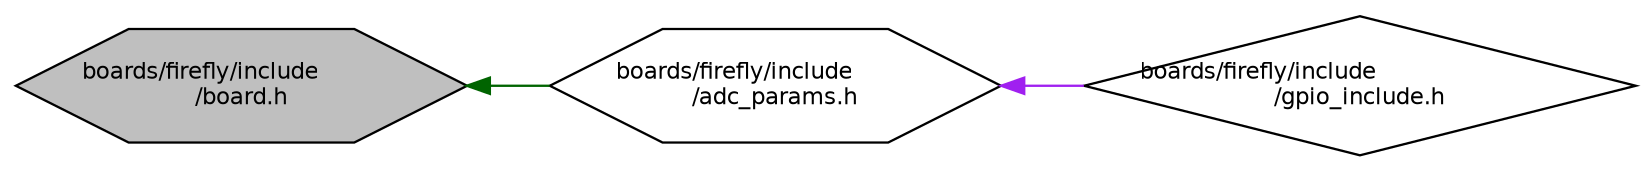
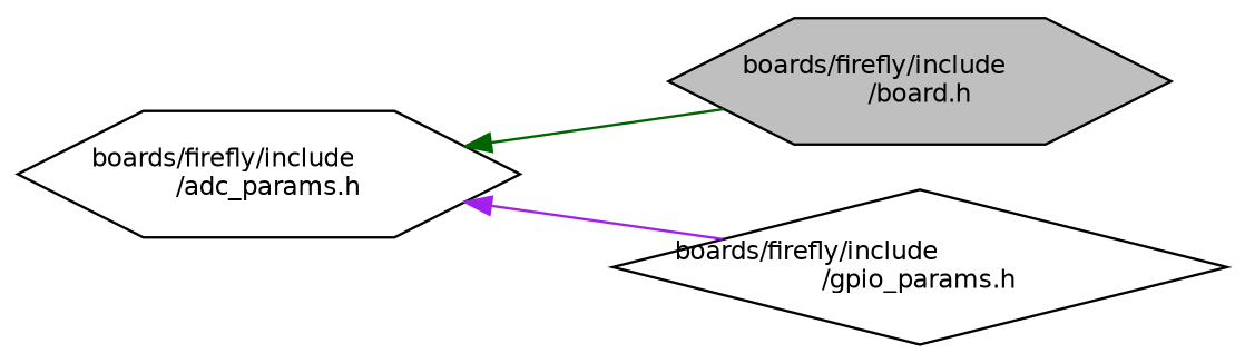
  digraph {
    rankdir=LR
    node [color=black fillcolor=white fontname=Helvetica fontsize=10 shape=hexagon style=filled]
    edge [dir=back fontname=Helvetica fontsize=10 labelfontname=Helvetica labelfontsize=10 style=solid]
    n1 [fillcolor=grey75 fontcolor=black height=0.2 label="boards/firefly/include\l/board.h" width=0.4]
    n2 [height=0.2 label="boards/firefly/include\l/adc_params.h" width=0.4]
-   n3 [height=0.2 label="boards/firefly/include\l/gpio_include.h" shape=diamond width=0.4]
-   n1 -> n2 [color=darkgreen]
+   n3 [height=0.2 label="boards/firefly/include\l/gpio_params.h" shape=diamond width=0.4]
+   n2 -> n1 [color=darkgreen]
    n2 -> n3 [color=purple]
  }
